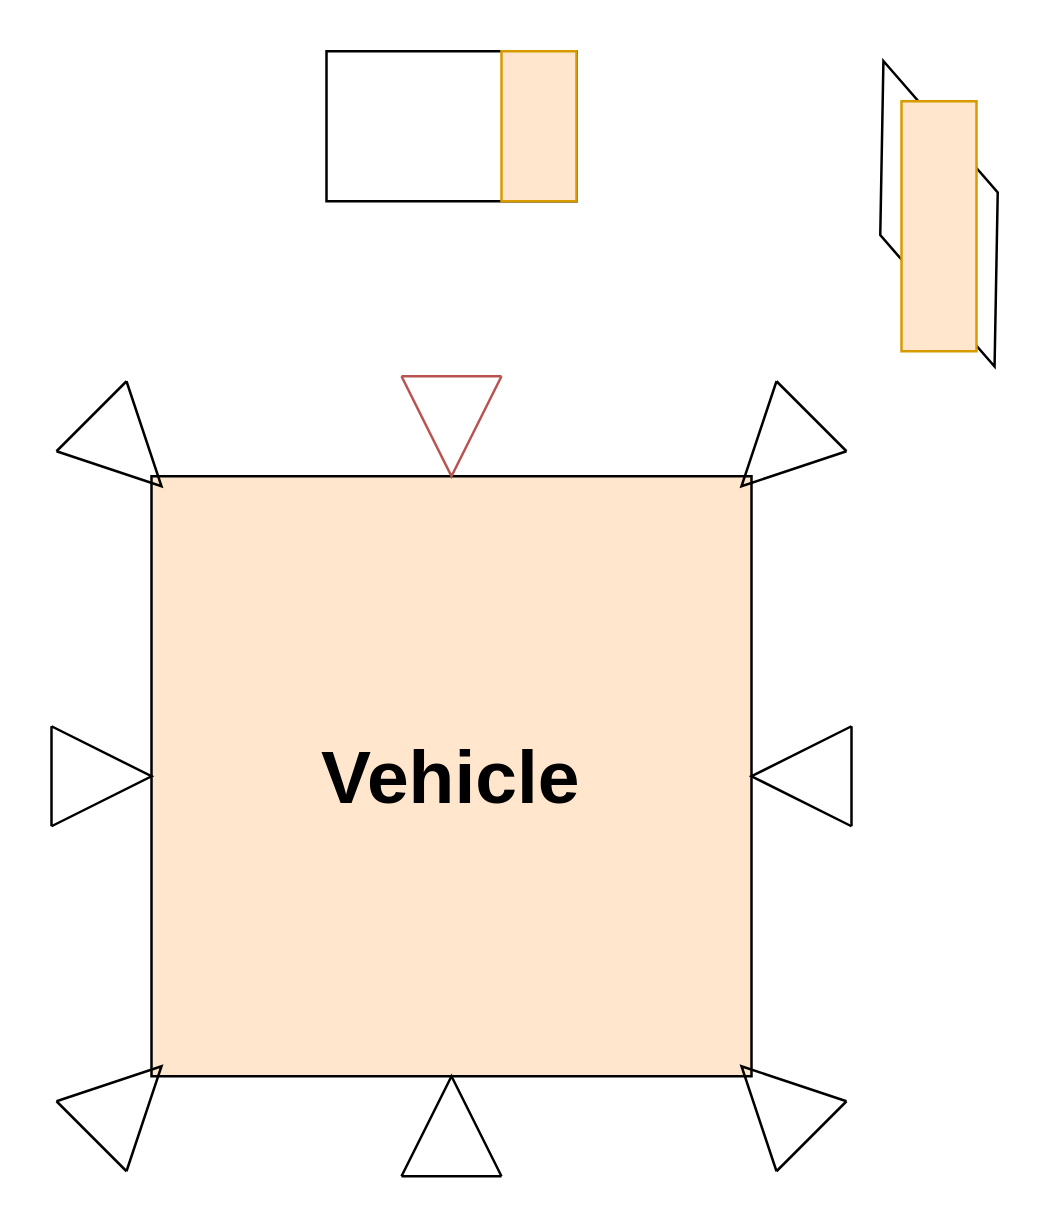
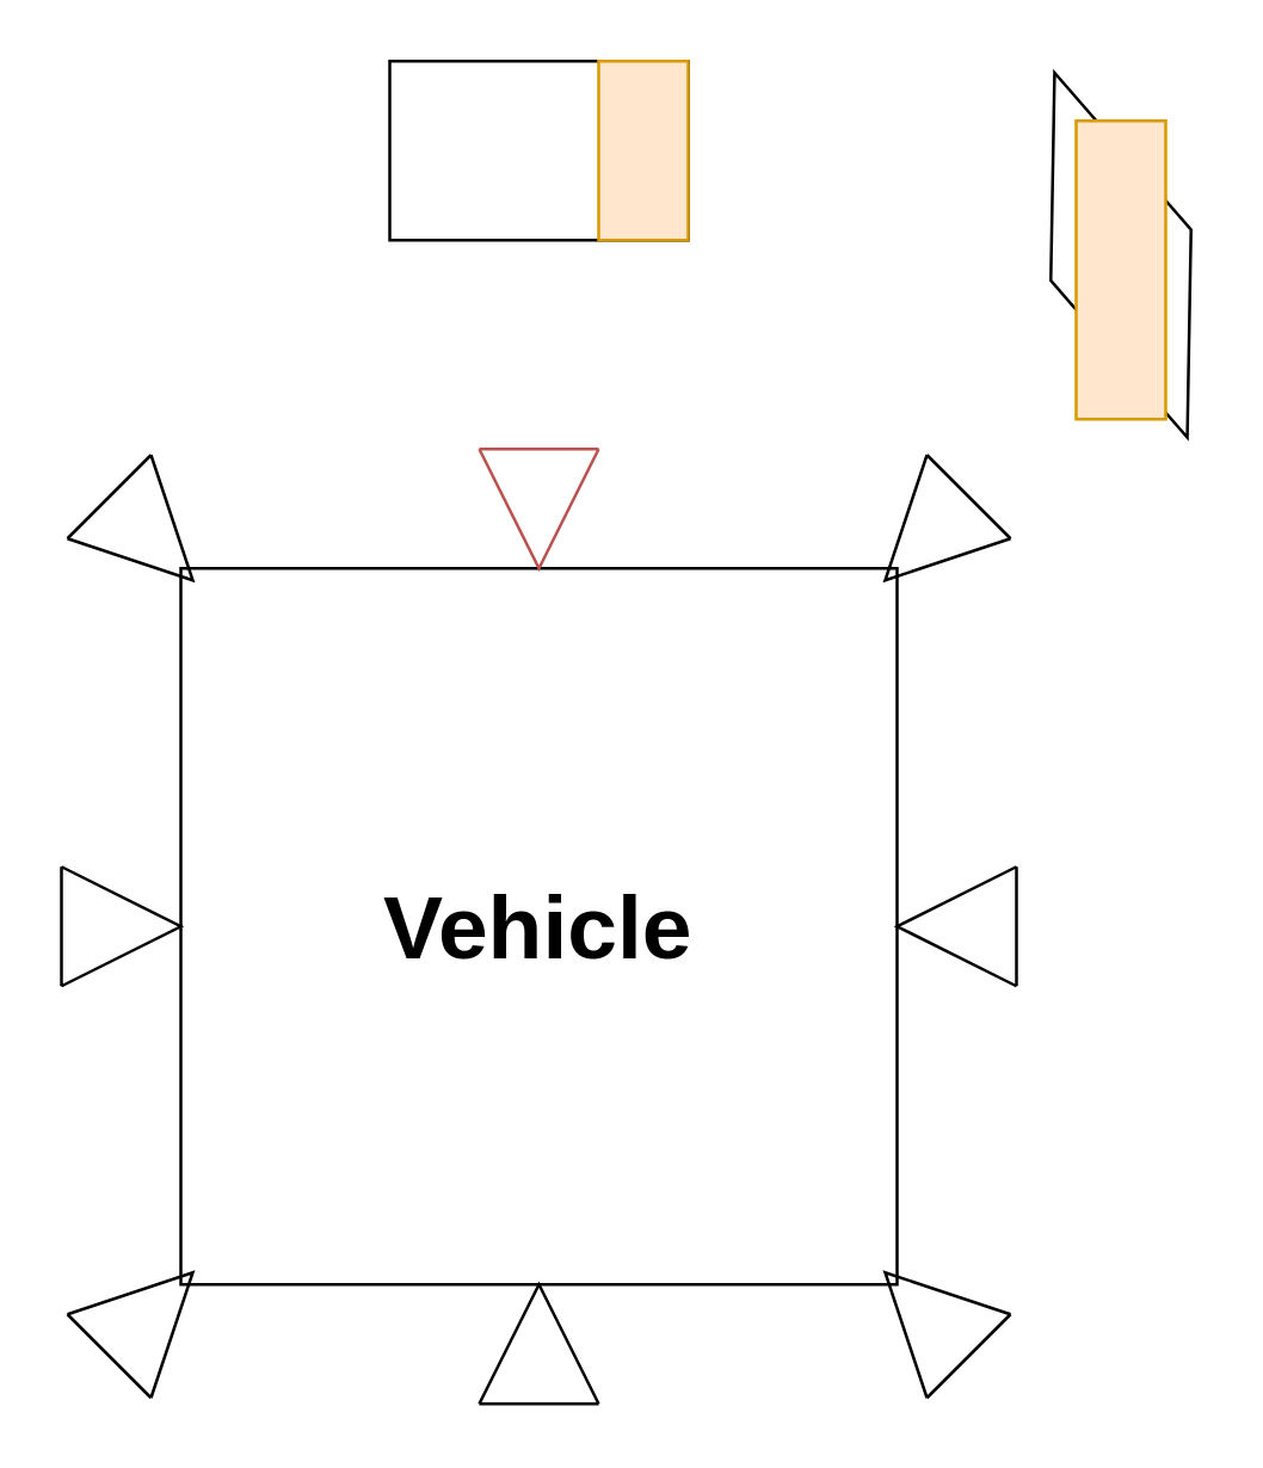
  <mxCell id="0" />
  <mxCell id="1" parent="0" />
- <mxCell id="2" value="&lt;b&gt;&lt;font style=&quot;font-size: 30px;&quot;&gt;Vehicle&lt;/font&gt;&lt;/b&gt;" style="whiteSpace=wrap;html=1;fillColor=#ffe6cc;" vertex="1" parent="1"><mxGeometry x="60" y="190" width="240" height="240" as="geometry" /></mxCell>
+ <mxCell id="2" value="&lt;b&gt;&lt;font style=&quot;font-size: 30px;&quot;&gt;Vehicle&lt;/font&gt;&lt;/b&gt;" style="whiteSpace=wrap;html=1;" vertex="1" parent="1"><mxGeometry x="60" y="190" width="240" height="240" as="geometry" /></mxCell>
  <mxCell id="3" value="" style="group;direction=west;flipH=1;rotation=-180;" vertex="1" connectable="0" parent="1"><mxGeometry x="160" y="430" width="40" height="40" as="geometry" /></mxCell>
  <mxCell id="4" value="" style="edgeStyle=none;orthogonalLoop=1;jettySize=auto;html=1;rounded=0;endArrow=none;endFill=0;" edge="1" parent="3"><mxGeometry width="80" relative="1" as="geometry"><mxPoint y="40" as="sourcePoint" /><mxPoint x="40" y="40" as="targetPoint" /><Array as="points"><mxPoint x="20" /></Array></mxGeometry></mxCell>
  <mxCell id="5" value="" style="edgeStyle=none;orthogonalLoop=1;jettySize=auto;html=1;rounded=0;endArrow=none;endFill=0;" edge="1" parent="3"><mxGeometry width="80" relative="1" as="geometry"><mxPoint y="40" as="sourcePoint" /><mxPoint x="40" y="40" as="targetPoint" /><Array as="points" /></mxGeometry></mxCell>
  <mxCell id="6" value="" style="group;rotation=90;" vertex="1" connectable="0" parent="1"><mxGeometry x="300" y="290" width="40" height="40" as="geometry" /></mxCell>
  <mxCell id="7" value="" style="edgeStyle=none;orthogonalLoop=1;jettySize=auto;html=1;rounded=0;endArrow=none;endFill=0;" edge="1" parent="6"><mxGeometry width="80" relative="1" as="geometry"><mxPoint x="40" as="sourcePoint" /><mxPoint x="40" y="40" as="targetPoint" /><Array as="points"><mxPoint y="20" /></Array></mxGeometry></mxCell>
  <mxCell id="8" value="" style="edgeStyle=none;orthogonalLoop=1;jettySize=auto;html=1;rounded=0;endArrow=none;endFill=0;" edge="1" parent="6"><mxGeometry width="80" relative="1" as="geometry"><mxPoint x="40" as="sourcePoint" /><mxPoint x="40" y="40" as="targetPoint" /><Array as="points" /></mxGeometry></mxCell>
  <mxCell id="9" value="" style="group;rotation=-90;" vertex="1" connectable="0" parent="1"><mxGeometry x="20" y="290" width="40" height="40" as="geometry" /></mxCell>
  <mxCell id="10" value="" style="edgeStyle=none;orthogonalLoop=1;jettySize=auto;html=1;rounded=0;endArrow=none;endFill=0;" edge="1" parent="9"><mxGeometry width="80" relative="1" as="geometry"><mxPoint y="40" as="sourcePoint" /><mxPoint as="targetPoint" /><Array as="points"><mxPoint x="40" y="20" /></Array></mxGeometry></mxCell>
  <mxCell id="11" value="" style="edgeStyle=none;orthogonalLoop=1;jettySize=auto;html=1;rounded=0;endArrow=none;endFill=0;" edge="1" parent="9"><mxGeometry width="80" relative="1" as="geometry"><mxPoint y="40" as="sourcePoint" /><mxPoint as="targetPoint" /><Array as="points" /></mxGeometry></mxCell>
  <mxCell id="12" value="" style="group" vertex="1" connectable="0" parent="1"><mxGeometry x="160" y="150" width="40" height="40" as="geometry" /></mxCell>
  <mxCell id="13" value="" style="edgeStyle=none;orthogonalLoop=1;jettySize=auto;html=1;rounded=0;endArrow=none;endFill=0;fillColor=#f8cecc;strokeColor=#b85450;" edge="1" parent="12"><mxGeometry width="80" relative="1" as="geometry"><mxPoint as="sourcePoint" /><mxPoint x="40" as="targetPoint" /><Array as="points"><mxPoint x="20" y="40" /></Array></mxGeometry></mxCell>
  <mxCell id="14" value="" style="edgeStyle=none;orthogonalLoop=1;jettySize=auto;html=1;rounded=0;endArrow=none;endFill=0;fillColor=#f8cecc;strokeColor=#b85450;" edge="1" parent="12"><mxGeometry width="80" relative="1" as="geometry"><mxPoint as="sourcePoint" /><mxPoint x="40" as="targetPoint" /><Array as="points" /></mxGeometry></mxCell>
  <mxCell id="15" value="" style="group;direction=west;flipH=1;rotation=45;" vertex="1" connectable="0" parent="1"><mxGeometry x="290" y="160" width="40" height="40" as="geometry" /></mxCell>
  <mxCell id="16" value="" style="edgeStyle=none;orthogonalLoop=1;jettySize=auto;html=1;rounded=0;endArrow=none;endFill=0;" edge="1" parent="15"><mxGeometry width="80" relative="1" as="geometry"><mxPoint x="48" y="20" as="sourcePoint" /><mxPoint x="20" y="-8" as="targetPoint" /><Array as="points"><mxPoint x="6" y="34" /></Array></mxGeometry></mxCell>
  <mxCell id="17" value="" style="edgeStyle=none;orthogonalLoop=1;jettySize=auto;html=1;rounded=0;endArrow=none;endFill=0;" edge="1" parent="15"><mxGeometry width="80" relative="1" as="geometry"><mxPoint x="48" y="20" as="sourcePoint" /><mxPoint x="20" y="-8" as="targetPoint" /><Array as="points" /></mxGeometry></mxCell>
  <mxCell id="18" value="" style="group;rotation=-135;" vertex="1" connectable="0" parent="1"><mxGeometry x="30" y="420" width="40" height="40" as="geometry" /></mxCell>
  <mxCell id="19" value="" style="edgeStyle=none;orthogonalLoop=1;jettySize=auto;html=1;rounded=0;endArrow=none;endFill=0;" edge="1" parent="18"><mxGeometry width="80" relative="1" as="geometry"><mxPoint x="20" y="48" as="sourcePoint" /><mxPoint x="-8" y="20" as="targetPoint" /><Array as="points"><mxPoint x="34" y="6" /></Array></mxGeometry></mxCell>
  <mxCell id="20" value="" style="edgeStyle=none;orthogonalLoop=1;jettySize=auto;html=1;rounded=0;endArrow=none;endFill=0;" edge="1" parent="18"><mxGeometry width="80" relative="1" as="geometry"><mxPoint x="20" y="48" as="sourcePoint" /><mxPoint x="-8" y="20" as="targetPoint" /><Array as="points" /></mxGeometry></mxCell>
  <mxCell id="21" value="" style="group;direction=west;flipH=1;rotation=-45;" vertex="1" connectable="0" parent="1"><mxGeometry x="30" y="160" width="40" height="40" as="geometry" /></mxCell>
  <mxCell id="22" value="" style="edgeStyle=none;orthogonalLoop=1;jettySize=auto;html=1;rounded=0;endArrow=none;endFill=0;" edge="1" parent="21"><mxGeometry width="80" relative="1" as="geometry"><mxPoint x="20" y="-8" as="sourcePoint" /><mxPoint x="-8" y="20" as="targetPoint" /><Array as="points"><mxPoint x="34" y="34" /></Array></mxGeometry></mxCell>
  <mxCell id="23" value="" style="edgeStyle=none;orthogonalLoop=1;jettySize=auto;html=1;rounded=0;endArrow=none;endFill=0;" edge="1" parent="21"><mxGeometry width="80" relative="1" as="geometry"><mxPoint x="20" y="-8" as="sourcePoint" /><mxPoint x="-8" y="20" as="targetPoint" /><Array as="points" /></mxGeometry></mxCell>
  <mxCell id="24" value="" style="group;direction=west;flipH=1;rotation=135;" vertex="1" connectable="0" parent="1"><mxGeometry x="290" y="420" width="40" height="40" as="geometry" /></mxCell>
  <mxCell id="25" value="" style="edgeStyle=none;orthogonalLoop=1;jettySize=auto;html=1;rounded=0;endArrow=none;endFill=0;" edge="1" parent="24"><mxGeometry width="80" relative="1" as="geometry"><mxPoint x="20" y="48" as="sourcePoint" /><mxPoint x="48" y="20" as="targetPoint" /><Array as="points"><mxPoint x="6" y="6" /></Array></mxGeometry></mxCell>
  <mxCell id="26" value="" style="edgeStyle=none;orthogonalLoop=1;jettySize=auto;html=1;rounded=0;endArrow=none;endFill=0;" edge="1" parent="24"><mxGeometry width="80" relative="1" as="geometry"><mxPoint x="20" y="48" as="sourcePoint" /><mxPoint x="48" y="20" as="targetPoint" /><Array as="points" /></mxGeometry></mxCell>
  <mxCell id="27" value="" style="whiteSpace=wrap;html=1;" vertex="1" parent="1"><mxGeometry x="130" y="20" width="100" height="60" as="geometry" /></mxCell>
  <mxCell id="28" value="" style="rhombus;whiteSpace=wrap;html=1;rotation=340;" vertex="1" parent="1"><mxGeometry x="350" y="20" width="50" height="130" as="geometry" /></mxCell>
  <mxCell id="29" value="" style="whiteSpace=wrap;html=1;fillColor=#ffe6cc;strokeColor=#d79b00;" vertex="1" parent="1"><mxGeometry x="200" y="20" width="30" height="60" as="geometry" /></mxCell>
  <mxCell id="30" value="" style="whiteSpace=wrap;html=1;fillColor=#ffe6cc;strokeColor=#d79b00;" vertex="1" parent="1"><mxGeometry x="360" y="40" width="30" height="100" as="geometry" /></mxCell>
